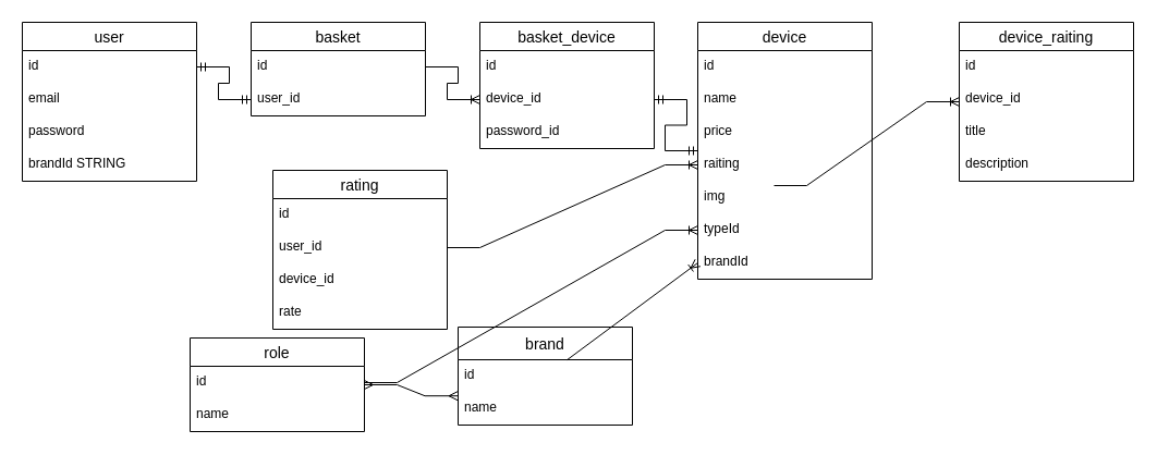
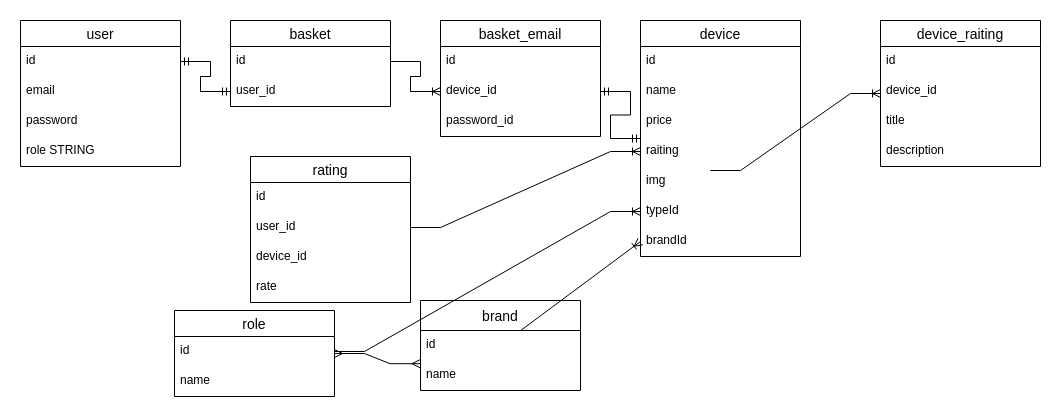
  <mxCell id="0" />
  <mxCell id="1" parent="0" />
  <mxCell id="2" value="user" style="swimlane;fontStyle=0;childLayout=stackLayout;horizontal=1;startSize=26;horizontalStack=0;resizeParent=1;resizeParentMax=0;resizeLast=0;collapsible=1;marginBottom=0;align=center;fontSize=14;" vertex="1" parent="1"><mxGeometry x="20" y="20" width="160" height="146" as="geometry" /></mxCell>
  <mxCell id="3" value="id" style="text;strokeColor=none;fillColor=none;spacingLeft=4;spacingRight=4;overflow=hidden;rotatable=0;points=[[0,0.5],[1,0.5]];portConstraint=eastwest;fontSize=12;whiteSpace=wrap;html=1;" vertex="1" parent="2"><mxGeometry y="26" width="160" height="30" as="geometry" /></mxCell>
  <mxCell id="4" value="email" style="text;strokeColor=none;fillColor=none;spacingLeft=4;spacingRight=4;overflow=hidden;rotatable=0;points=[[0,0.5],[1,0.5]];portConstraint=eastwest;fontSize=12;whiteSpace=wrap;html=1;" vertex="1" parent="2"><mxGeometry y="56" width="160" height="30" as="geometry" /></mxCell>
  <mxCell id="5" value="password" style="text;strokeColor=none;fillColor=none;spacingLeft=4;spacingRight=4;overflow=hidden;rotatable=0;points=[[0,0.5],[1,0.5]];portConstraint=eastwest;fontSize=12;whiteSpace=wrap;html=1;" vertex="1" parent="2"><mxGeometry y="86" width="160" height="30" as="geometry" /></mxCell>
- <mxCell id="6" value="brandId STRING" style="text;strokeColor=none;fillColor=none;spacingLeft=4;spacingRight=4;overflow=hidden;rotatable=0;points=[[0,0.5],[1,0.5]];portConstraint=eastwest;fontSize=12;whiteSpace=wrap;html=1;" vertex="1" parent="2"><mxGeometry y="116" width="160" height="30" as="geometry" /></mxCell>
+ <mxCell id="6" value="role STRING" style="text;strokeColor=none;fillColor=none;spacingLeft=4;spacingRight=4;overflow=hidden;rotatable=0;points=[[0,0.5],[1,0.5]];portConstraint=eastwest;fontSize=12;whiteSpace=wrap;html=1;" vertex="1" parent="2"><mxGeometry y="116" width="160" height="30" as="geometry" /></mxCell>
  <mxCell id="7" value="basket" style="swimlane;fontStyle=0;childLayout=stackLayout;horizontal=1;startSize=26;horizontalStack=0;resizeParent=1;resizeParentMax=0;resizeLast=0;collapsible=1;marginBottom=0;align=center;fontSize=14;" vertex="1" parent="1"><mxGeometry x="230" y="20" width="160" height="86" as="geometry" /></mxCell>
  <mxCell id="8" value="id" style="text;strokeColor=none;fillColor=none;spacingLeft=4;spacingRight=4;overflow=hidden;rotatable=0;points=[[0,0.5],[1,0.5]];portConstraint=eastwest;fontSize=12;whiteSpace=wrap;html=1;" vertex="1" parent="7"><mxGeometry y="26" width="160" height="30" as="geometry" /></mxCell>
  <mxCell id="9" value="user_id" style="text;strokeColor=none;fillColor=none;spacingLeft=4;spacingRight=4;overflow=hidden;rotatable=0;points=[[0,0.5],[1,0.5]];portConstraint=eastwest;fontSize=12;whiteSpace=wrap;html=1;" vertex="1" parent="7"><mxGeometry y="56" width="160" height="30" as="geometry" /></mxCell>
  <mxCell id="10" value="" style="edgeStyle=entityRelationEdgeStyle;fontSize=12;html=1;endArrow=ERmandOne;startArrow=ERmandOne;rounded=0;exitX=1;exitY=0.5;exitDx=0;exitDy=0;entryX=0;entryY=0.5;entryDx=0;entryDy=0;" edge="1" parent="1" source="3" target="9"><mxGeometry width="100" height="100" relative="1" as="geometry"><mxPoint x="280" y="260" as="sourcePoint" /><mxPoint x="380" y="160" as="targetPoint" /></mxGeometry></mxCell>
  <mxCell id="11" value="device" style="swimlane;fontStyle=0;childLayout=stackLayout;horizontal=1;startSize=26;horizontalStack=0;resizeParent=1;resizeParentMax=0;resizeLast=0;collapsible=1;marginBottom=0;align=center;fontSize=14;" vertex="1" parent="1"><mxGeometry x="640" y="20" width="160" height="236" as="geometry" /></mxCell>
  <mxCell id="12" value="id" style="text;strokeColor=none;fillColor=none;spacingLeft=4;spacingRight=4;overflow=hidden;rotatable=0;points=[[0,0.5],[1,0.5]];portConstraint=eastwest;fontSize=12;whiteSpace=wrap;html=1;" vertex="1" parent="11"><mxGeometry y="26" width="160" height="30" as="geometry" /></mxCell>
  <mxCell id="13" value="" style="edgeStyle=entityRelationEdgeStyle;fontSize=12;html=1;endArrow=ERoneToMany;rounded=0;" edge="1" parent="11" target="29"><mxGeometry width="100" height="100" relative="1" as="geometry"><mxPoint x="70" y="150" as="sourcePoint" /><mxPoint x="170" y="50" as="targetPoint" /></mxGeometry></mxCell>
  <mxCell id="14" value="name" style="text;strokeColor=none;fillColor=none;spacingLeft=4;spacingRight=4;overflow=hidden;rotatable=0;points=[[0,0.5],[1,0.5]];portConstraint=eastwest;fontSize=12;whiteSpace=wrap;html=1;" vertex="1" parent="11"><mxGeometry y="56" width="160" height="30" as="geometry" /></mxCell>
  <mxCell id="15" value="price" style="text;strokeColor=none;fillColor=none;spacingLeft=4;spacingRight=4;overflow=hidden;rotatable=0;points=[[0,0.5],[1,0.5]];portConstraint=eastwest;fontSize=12;whiteSpace=wrap;html=1;" vertex="1" parent="11"><mxGeometry y="86" width="160" height="30" as="geometry" /></mxCell>
  <mxCell id="16" value="raiting" style="text;strokeColor=none;fillColor=none;spacingLeft=4;spacingRight=4;overflow=hidden;rotatable=0;points=[[0,0.5],[1,0.5]];portConstraint=eastwest;fontSize=12;whiteSpace=wrap;html=1;" vertex="1" parent="11"><mxGeometry y="116" width="160" height="30" as="geometry" /></mxCell>
  <mxCell id="17" value="img" style="text;strokeColor=none;fillColor=none;spacingLeft=4;spacingRight=4;overflow=hidden;rotatable=0;points=[[0,0.5],[1,0.5]];portConstraint=eastwest;fontSize=12;whiteSpace=wrap;html=1;" vertex="1" parent="11"><mxGeometry y="146" width="160" height="30" as="geometry" /></mxCell>
  <mxCell id="18" value="typeId" style="text;strokeColor=none;fillColor=none;spacingLeft=4;spacingRight=4;overflow=hidden;rotatable=0;points=[[0,0.5],[1,0.5]];portConstraint=eastwest;fontSize=12;whiteSpace=wrap;html=1;" vertex="1" parent="11"><mxGeometry y="176" width="160" height="30" as="geometry" /></mxCell>
  <mxCell id="19" value="brandId" style="text;strokeColor=none;fillColor=none;spacingLeft=4;spacingRight=4;overflow=hidden;rotatable=0;points=[[0,0.5],[1,0.5]];portConstraint=eastwest;fontSize=12;whiteSpace=wrap;html=1;" vertex="1" parent="11"><mxGeometry y="206" width="160" height="30" as="geometry" /></mxCell>
  <mxCell id="20" value="role" style="swimlane;fontStyle=0;childLayout=stackLayout;horizontal=1;startSize=26;horizontalStack=0;resizeParent=1;resizeParentMax=0;resizeLast=0;collapsible=1;marginBottom=0;align=center;fontSize=14;" vertex="1" parent="1"><mxGeometry x="174" y="310" width="160" height="86" as="geometry" /></mxCell>
  <mxCell id="21" value="id" style="text;strokeColor=none;fillColor=none;spacingLeft=4;spacingRight=4;overflow=hidden;rotatable=0;points=[[0,0.5],[1,0.5]];portConstraint=eastwest;fontSize=12;whiteSpace=wrap;html=1;" vertex="1" parent="20"><mxGeometry y="26" width="160" height="30" as="geometry" /></mxCell>
  <mxCell id="22" value="name" style="text;strokeColor=none;fillColor=none;spacingLeft=4;spacingRight=4;overflow=hidden;rotatable=0;points=[[0,0.5],[1,0.5]];portConstraint=eastwest;fontSize=12;whiteSpace=wrap;html=1;" vertex="1" parent="20"><mxGeometry y="56" width="160" height="30" as="geometry" /></mxCell>
  <mxCell id="23" value="brand" style="swimlane;fontStyle=0;childLayout=stackLayout;horizontal=1;startSize=30;horizontalStack=0;resizeParent=1;resizeParentMax=0;resizeLast=0;collapsible=1;marginBottom=0;align=center;fontSize=14;" vertex="1" parent="1"><mxGeometry x="420" y="300" width="160" height="90" as="geometry" /></mxCell>
  <mxCell id="24" value="id" style="text;strokeColor=none;fillColor=none;spacingLeft=4;spacingRight=4;overflow=hidden;rotatable=0;points=[[0,0.5],[1,0.5]];portConstraint=eastwest;fontSize=12;whiteSpace=wrap;html=1;" vertex="1" parent="23"><mxGeometry y="30" width="160" height="30" as="geometry" /></mxCell>
  <mxCell id="25" value="name" style="text;strokeColor=none;fillColor=none;spacingLeft=4;spacingRight=4;overflow=hidden;rotatable=0;points=[[0,0.5],[1,0.5]];portConstraint=eastwest;fontSize=12;whiteSpace=wrap;html=1;" vertex="1" parent="23"><mxGeometry y="60" width="160" height="30" as="geometry" /></mxCell>
  <mxCell id="26" value="" style="edgeStyle=entityRelationEdgeStyle;fontSize=12;html=1;endArrow=ERoneToMany;rounded=0;entryX=0;entryY=0.5;entryDx=0;entryDy=0;" edge="1" parent="1" source="21" target="18"><mxGeometry width="100" height="100" relative="1" as="geometry"><mxPoint x="60" y="420" as="sourcePoint" /><mxPoint x="160" y="320" as="targetPoint" /></mxGeometry></mxCell>
  <mxCell id="27" value="" style="fontSize=12;html=1;endArrow=ERoneToMany;rounded=0;entryX=0;entryY=0.5;entryDx=0;entryDy=0;" edge="1" parent="1" source="24" target="19"><mxGeometry width="100" height="100" relative="1" as="geometry"><mxPoint x="480" y="430" as="sourcePoint" /><mxPoint x="580" y="330" as="targetPoint" /></mxGeometry></mxCell>
  <mxCell id="28" value="" style="edgeStyle=entityRelationEdgeStyle;fontSize=12;html=1;endArrow=ERmany;startArrow=ERmany;rounded=0;entryX=-0.003;entryY=0.107;entryDx=0;entryDy=0;entryPerimeter=0;" edge="1" parent="1" source="20" target="25"><mxGeometry width="100" height="100" relative="1" as="geometry"><mxPoint x="340" y="520" as="sourcePoint" /><mxPoint x="440" y="420" as="targetPoint" /></mxGeometry></mxCell>
  <mxCell id="29" value="device_raiting" style="swimlane;fontStyle=0;childLayout=stackLayout;horizontal=1;startSize=26;horizontalStack=0;resizeParent=1;resizeParentMax=0;resizeLast=0;collapsible=1;marginBottom=0;align=center;fontSize=14;" vertex="1" parent="1"><mxGeometry x="880" y="20" width="160" height="146" as="geometry" /></mxCell>
  <mxCell id="30" value="id" style="text;strokeColor=none;fillColor=none;spacingLeft=4;spacingRight=4;overflow=hidden;rotatable=0;points=[[0,0.5],[1,0.5]];portConstraint=eastwest;fontSize=12;whiteSpace=wrap;html=1;" vertex="1" parent="29"><mxGeometry y="26" width="160" height="30" as="geometry" /></mxCell>
  <mxCell id="31" value="device_id" style="text;strokeColor=none;fillColor=none;spacingLeft=4;spacingRight=4;overflow=hidden;rotatable=0;points=[[0,0.5],[1,0.5]];portConstraint=eastwest;fontSize=12;whiteSpace=wrap;html=1;" vertex="1" parent="29"><mxGeometry y="56" width="160" height="30" as="geometry" /></mxCell>
  <mxCell id="32" value="title" style="text;strokeColor=none;fillColor=none;spacingLeft=4;spacingRight=4;overflow=hidden;rotatable=0;points=[[0,0.5],[1,0.5]];portConstraint=eastwest;fontSize=12;whiteSpace=wrap;html=1;" vertex="1" parent="29"><mxGeometry y="86" width="160" height="30" as="geometry" /></mxCell>
  <mxCell id="33" value="description" style="text;strokeColor=none;fillColor=none;spacingLeft=4;spacingRight=4;overflow=hidden;rotatable=0;points=[[0,0.5],[1,0.5]];portConstraint=eastwest;fontSize=12;whiteSpace=wrap;html=1;" vertex="1" parent="29"><mxGeometry y="116" width="160" height="30" as="geometry" /></mxCell>
- <mxCell id="34" value="basket_device" style="swimlane;fontStyle=0;childLayout=stackLayout;horizontal=1;startSize=26;horizontalStack=0;resizeParent=1;resizeParentMax=0;resizeLast=0;collapsible=1;marginBottom=0;align=center;fontSize=14;" vertex="1" parent="1"><mxGeometry x="440" y="20" width="160" height="116" as="geometry" /></mxCell>
+ <mxCell id="34" value="basket_email" style="swimlane;fontStyle=0;childLayout=stackLayout;horizontal=1;startSize=26;horizontalStack=0;resizeParent=1;resizeParentMax=0;resizeLast=0;collapsible=1;marginBottom=0;align=center;fontSize=14;" vertex="1" parent="1"><mxGeometry x="440" y="20" width="160" height="116" as="geometry" /></mxCell>
  <mxCell id="35" value="id" style="text;strokeColor=none;fillColor=none;spacingLeft=4;spacingRight=4;overflow=hidden;rotatable=0;points=[[0,0.5],[1,0.5]];portConstraint=eastwest;fontSize=12;whiteSpace=wrap;html=1;" vertex="1" parent="34"><mxGeometry y="26" width="160" height="30" as="geometry" /></mxCell>
  <mxCell id="36" value="device_id" style="text;strokeColor=none;fillColor=none;spacingLeft=4;spacingRight=4;overflow=hidden;rotatable=0;points=[[0,0.5],[1,0.5]];portConstraint=eastwest;fontSize=12;whiteSpace=wrap;html=1;" vertex="1" parent="34"><mxGeometry y="56" width="160" height="30" as="geometry" /></mxCell>
  <mxCell id="37" value="password_id&lt;br&gt;" style="text;strokeColor=none;fillColor=none;spacingLeft=4;spacingRight=4;overflow=hidden;rotatable=0;points=[[0,0.5],[1,0.5]];portConstraint=eastwest;fontSize=12;whiteSpace=wrap;html=1;" vertex="1" parent="34"><mxGeometry y="86" width="160" height="30" as="geometry" /></mxCell>
  <mxCell id="38" value="" style="edgeStyle=entityRelationEdgeStyle;fontSize=12;html=1;endArrow=ERoneToMany;rounded=0;entryX=0;entryY=0.5;entryDx=0;entryDy=0;" edge="1" parent="1" source="8" target="36"><mxGeometry width="100" height="100" relative="1" as="geometry"><mxPoint x="390" y="200" as="sourcePoint" /><mxPoint x="430" y="-60" as="targetPoint" /></mxGeometry></mxCell>
  <mxCell id="39" value="" style="edgeStyle=entityRelationEdgeStyle;fontSize=12;html=1;endArrow=ERmandOne;startArrow=ERmandOne;rounded=0;" edge="1" parent="1" source="36" target="11"><mxGeometry width="100" height="100" relative="1" as="geometry"><mxPoint x="390" y="200" as="sourcePoint" /><mxPoint x="490" y="100" as="targetPoint" /></mxGeometry></mxCell>
  <mxCell id="40" value="rating" style="swimlane;fontStyle=0;childLayout=stackLayout;horizontal=1;startSize=26;horizontalStack=0;resizeParent=1;resizeParentMax=0;resizeLast=0;collapsible=1;marginBottom=0;align=center;fontSize=14;" vertex="1" parent="1"><mxGeometry x="250" y="156" width="160" height="146" as="geometry" /></mxCell>
  <mxCell id="41" value="id" style="text;strokeColor=none;fillColor=none;spacingLeft=4;spacingRight=4;overflow=hidden;rotatable=0;points=[[0,0.5],[1,0.5]];portConstraint=eastwest;fontSize=12;whiteSpace=wrap;html=1;" vertex="1" parent="40"><mxGeometry y="26" width="160" height="30" as="geometry" /></mxCell>
  <mxCell id="42" value="user_id" style="text;strokeColor=none;fillColor=none;spacingLeft=4;spacingRight=4;overflow=hidden;rotatable=0;points=[[0,0.5],[1,0.5]];portConstraint=eastwest;fontSize=12;whiteSpace=wrap;html=1;" vertex="1" parent="40"><mxGeometry y="56" width="160" height="30" as="geometry" /></mxCell>
  <mxCell id="43" value="device_id&lt;br&gt;" style="text;strokeColor=none;fillColor=none;spacingLeft=4;spacingRight=4;overflow=hidden;rotatable=0;points=[[0,0.5],[1,0.5]];portConstraint=eastwest;fontSize=12;whiteSpace=wrap;html=1;" vertex="1" parent="40"><mxGeometry y="86" width="160" height="30" as="geometry" /></mxCell>
  <mxCell id="44" value="rate" style="text;strokeColor=none;fillColor=none;spacingLeft=4;spacingRight=4;overflow=hidden;rotatable=0;points=[[0,0.5],[1,0.5]];portConstraint=eastwest;fontSize=12;whiteSpace=wrap;html=1;" vertex="1" parent="40"><mxGeometry y="116" width="160" height="30" as="geometry" /></mxCell>
  <mxCell id="45" value="" style="edgeStyle=entityRelationEdgeStyle;fontSize=12;html=1;endArrow=ERoneToMany;rounded=0;exitX=1;exitY=0.5;exitDx=0;exitDy=0;entryX=0;entryY=0.5;entryDx=0;entryDy=0;" edge="1" parent="1" source="42" target="16"><mxGeometry width="100" height="100" relative="1" as="geometry"><mxPoint x="450" y="256" as="sourcePoint" /><mxPoint x="550" y="156" as="targetPoint" /></mxGeometry></mxCell>
